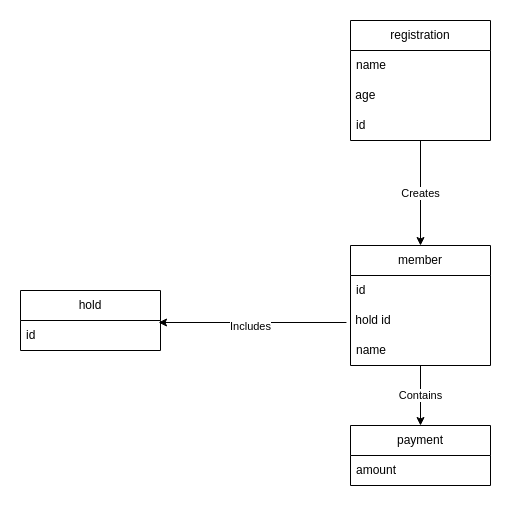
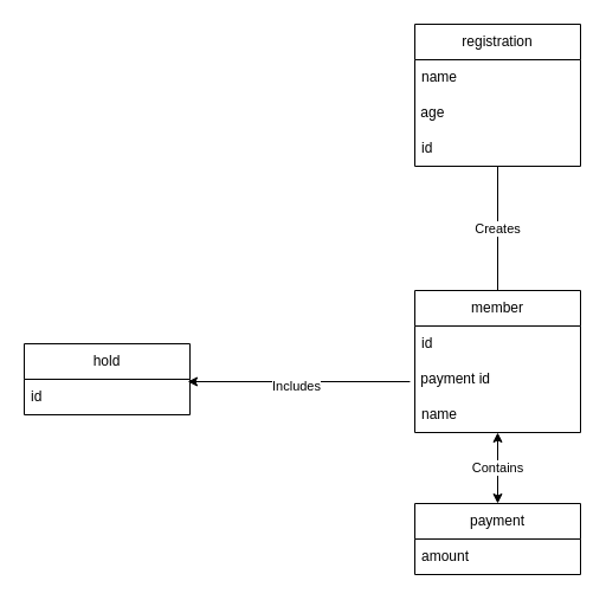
  <mxCell id="0" />
  <mxCell id="1" parent="0" />
  <mxCell id="2" value="registration" style="swimlane;fontStyle=0;childLayout=stackLayout;horizontal=1;startSize=30;horizontalStack=0;resizeParent=1;resizeParentMax=0;resizeLast=0;collapsible=1;marginBottom=0;whiteSpace=wrap;html=1;" vertex="1" parent="1"><mxGeometry x="350" y="20" width="140" height="120" as="geometry" /></mxCell>
  <mxCell id="3" value="name" style="text;strokeColor=none;fillColor=none;align=left;verticalAlign=middle;spacingLeft=4;spacingRight=4;overflow=hidden;points=[[0,0.5],[1,0.5]];portConstraint=eastwest;rotatable=0;whiteSpace=wrap;html=1;" vertex="1" parent="2"><mxGeometry y="30" width="140" height="30" as="geometry" /></mxCell>
  <mxCell id="4" value="&lt;div&gt;&amp;nbsp;age&lt;/div&gt;" style="text;html=1;align=left;verticalAlign=middle;resizable=0;points=[];autosize=1;strokeColor=none;fillColor=none;" vertex="1" parent="2"><mxGeometry y="60" width="140" height="30" as="geometry" /></mxCell>
  <mxCell id="5" value="id" style="text;strokeColor=none;fillColor=none;align=left;verticalAlign=middle;spacingLeft=4;spacingRight=4;overflow=hidden;points=[[0,0.5],[1,0.5]];portConstraint=eastwest;rotatable=0;whiteSpace=wrap;html=1;" vertex="1" parent="2"><mxGeometry y="90" width="140" height="30" as="geometry" /></mxCell>
- <mxCell id="6" value="Contains" style="edgeStyle=orthogonalEdgeStyle;rounded=0;orthogonalLoop=1;jettySize=auto;html=1;exitX=0.5;exitY=0;exitDx=0;exitDy=0;entryX=0.5;entryY=1;entryDx=0;entryDy=0;startArrow=classic;startFill=1;endArrow=none;" edge="1" parent="1" source="7" target="9"><mxGeometry relative="1" as="geometry" /></mxCell>
+ <mxCell id="6" value="Contains" style="edgeStyle=orthogonalEdgeStyle;rounded=0;orthogonalLoop=1;jettySize=auto;html=1;exitX=0.5;exitY=0;exitDx=0;exitDy=0;entryX=0.5;entryY=1;entryDx=0;entryDy=0;startArrow=classic;startFill=1;endArrow=classic;" edge="1" parent="1" source="7" target="9"><mxGeometry relative="1" as="geometry" /></mxCell>
  <mxCell id="7" value="payment" style="swimlane;fontStyle=0;childLayout=stackLayout;horizontal=1;startSize=30;horizontalStack=0;resizeParent=1;resizeParentMax=0;resizeLast=0;collapsible=1;marginBottom=0;whiteSpace=wrap;html=1;" vertex="1" parent="1"><mxGeometry x="350" y="425" width="140" height="60" as="geometry" /></mxCell>
  <mxCell id="8" value="&lt;div&gt;amount&lt;/div&gt;" style="text;strokeColor=none;fillColor=none;align=left;verticalAlign=middle;spacingLeft=4;spacingRight=4;overflow=hidden;points=[[0,0.5],[1,0.5]];portConstraint=eastwest;rotatable=0;whiteSpace=wrap;html=1;" vertex="1" parent="7"><mxGeometry y="30" width="140" height="30" as="geometry" /></mxCell>
  <mxCell id="9" value="member" style="swimlane;fontStyle=0;childLayout=stackLayout;horizontal=1;startSize=30;horizontalStack=0;resizeParent=1;resizeParentMax=0;resizeLast=0;collapsible=1;marginBottom=0;whiteSpace=wrap;html=1;align=center;" vertex="1" parent="1"><mxGeometry x="350" y="245" width="140" height="120" as="geometry" /></mxCell>
  <mxCell id="10" value="id" style="text;strokeColor=none;fillColor=none;align=left;verticalAlign=middle;spacingLeft=4;spacingRight=4;overflow=hidden;points=[[0,0.5],[1,0.5]];portConstraint=eastwest;rotatable=0;whiteSpace=wrap;html=1;" vertex="1" parent="9"><mxGeometry y="30" width="140" height="30" as="geometry" /></mxCell>
- <mxCell id="11" value="&amp;nbsp;hold id" style="text;html=1;align=left;verticalAlign=middle;resizable=0;points=[];autosize=1;strokeColor=none;fillColor=none;" vertex="1" parent="9"><mxGeometry y="60" width="140" height="30" as="geometry" /></mxCell>
+ <mxCell id="11" value="&amp;nbsp;payment id" style="text;html=1;align=left;verticalAlign=middle;resizable=0;points=[];autosize=1;strokeColor=none;fillColor=none;" vertex="1" parent="9"><mxGeometry y="60" width="140" height="30" as="geometry" /></mxCell>
  <mxCell id="12" value="name" style="text;strokeColor=none;fillColor=none;align=left;verticalAlign=middle;spacingLeft=4;spacingRight=4;overflow=hidden;points=[[0,0.5],[1,0.5]];portConstraint=eastwest;rotatable=0;whiteSpace=wrap;html=1;" vertex="1" parent="9"><mxGeometry y="90" width="140" height="30" as="geometry" /></mxCell>
- <mxCell id="13" style="edgeStyle=orthogonalEdgeStyle;rounded=0;orthogonalLoop=1;jettySize=auto;html=1;exitX=0.5;exitY=1;exitDx=0;exitDy=0;entryX=0.5;entryY=0;entryDx=0;entryDy=0;" edge="1" parent="1" source="2" target="9"><mxGeometry relative="1" as="geometry" /></mxCell>
+ <mxCell id="13" style="edgeStyle=orthogonalEdgeStyle;rounded=0;orthogonalLoop=1;jettySize=auto;html=1;exitX=0.5;exitY=1;exitDx=0;exitDy=0;entryX=0.5;entryY=0;entryDx=0;entryDy=0;endArrow=none;" edge="1" parent="1" source="2" target="9"><mxGeometry relative="1" as="geometry" /></mxCell>
  <mxCell id="14" value="Creates" style="edgeLabel;html=1;align=center;verticalAlign=middle;resizable=0;points=[];" connectable="0" vertex="1" parent="13"><mxGeometry x="-0.009" y="-1" relative="1" as="geometry"><mxPoint as="offset" /></mxGeometry></mxCell>
  <mxCell id="15" value="hold" style="swimlane;fontStyle=0;childLayout=stackLayout;horizontal=1;startSize=30;horizontalStack=0;resizeParent=1;resizeParentMax=0;resizeLast=0;collapsible=1;marginBottom=0;whiteSpace=wrap;html=1;" vertex="1" parent="1"><mxGeometry x="20" y="290" width="140" height="60" as="geometry" /></mxCell>
  <mxCell id="16" value="id" style="text;strokeColor=none;fillColor=none;align=left;verticalAlign=middle;spacingLeft=4;spacingRight=4;overflow=hidden;points=[[0,0.5],[1,0.5]];portConstraint=eastwest;rotatable=0;whiteSpace=wrap;html=1;" vertex="1" parent="15"><mxGeometry y="30" width="140" height="30" as="geometry" /></mxCell>
  <mxCell id="17" style="edgeStyle=orthogonalEdgeStyle;rounded=0;orthogonalLoop=1;jettySize=auto;html=1;exitX=-0.029;exitY=0.567;exitDx=0;exitDy=0;exitPerimeter=0;entryX=0.986;entryY=0.067;entryDx=0;entryDy=0;entryPerimeter=0;" edge="1" parent="1" source="11" target="16"><mxGeometry relative="1" as="geometry"><mxPoint x="180" y="290" as="targetPoint" /></mxGeometry></mxCell>
  <mxCell id="18" value="Includes" style="edgeLabel;html=1;align=center;verticalAlign=middle;resizable=0;points=[];" connectable="0" vertex="1" parent="17"><mxGeometry x="0.021" y="3" relative="1" as="geometry"><mxPoint as="offset" /></mxGeometry></mxCell>
